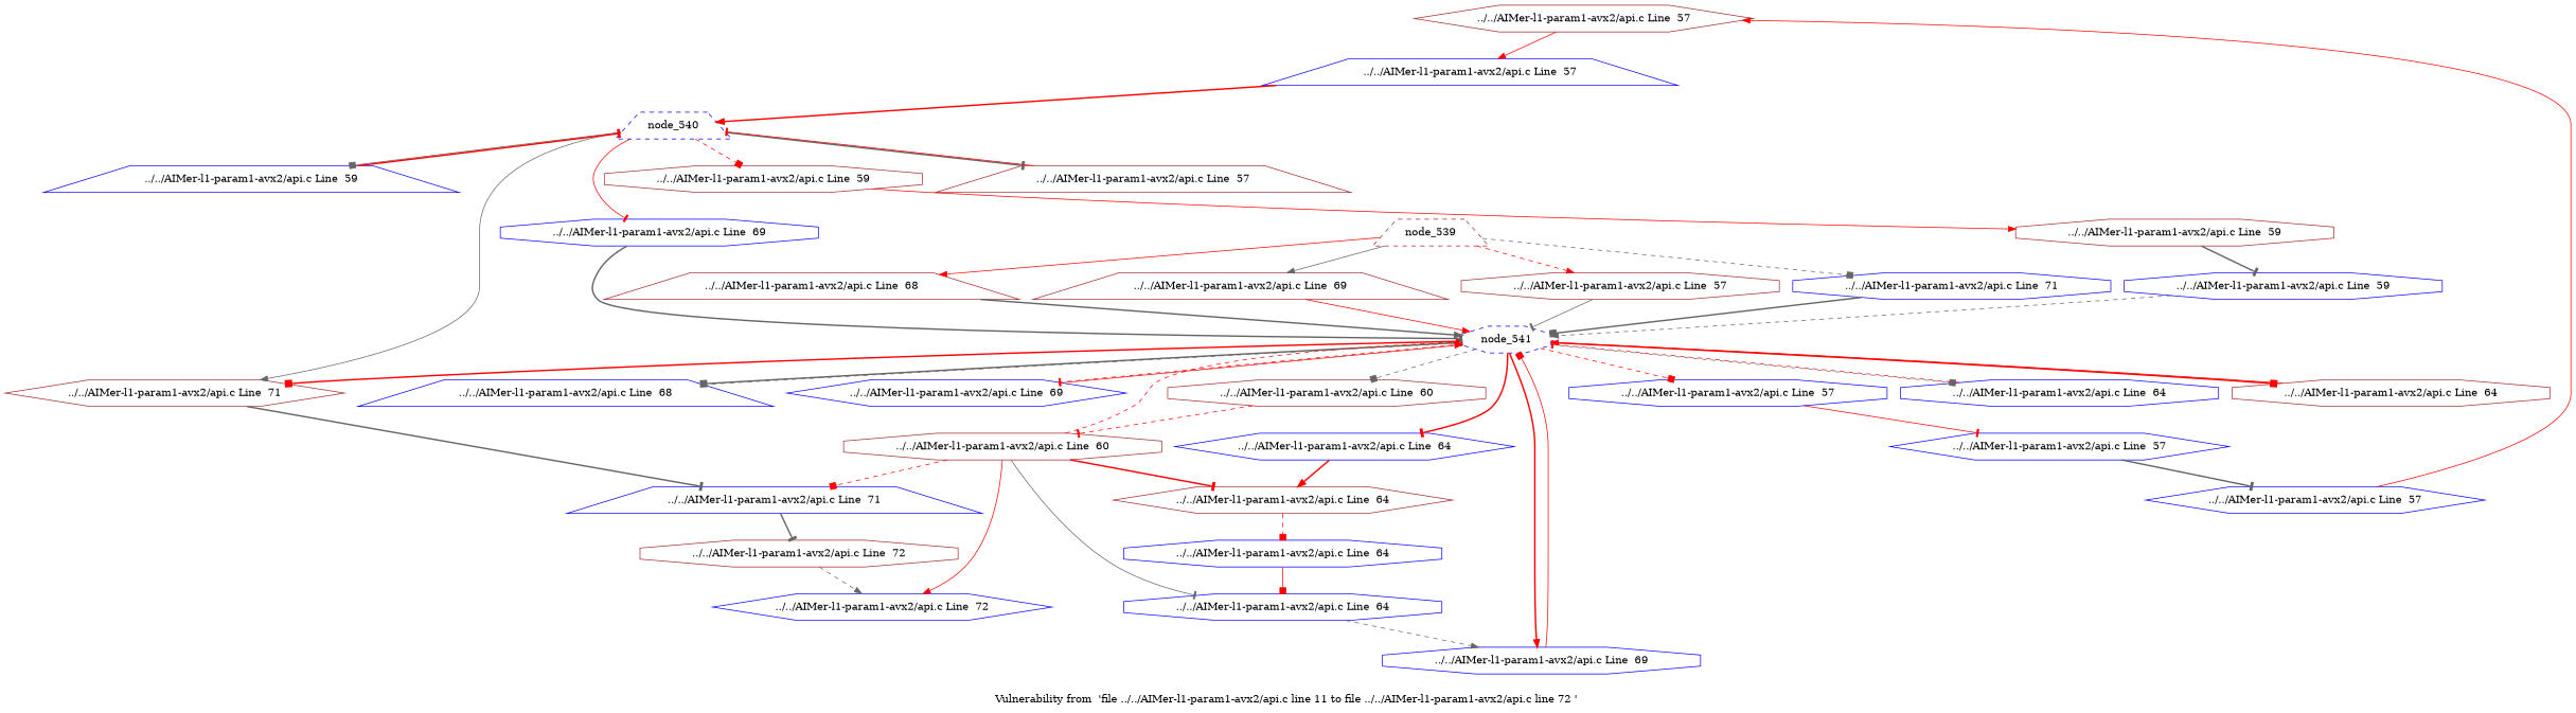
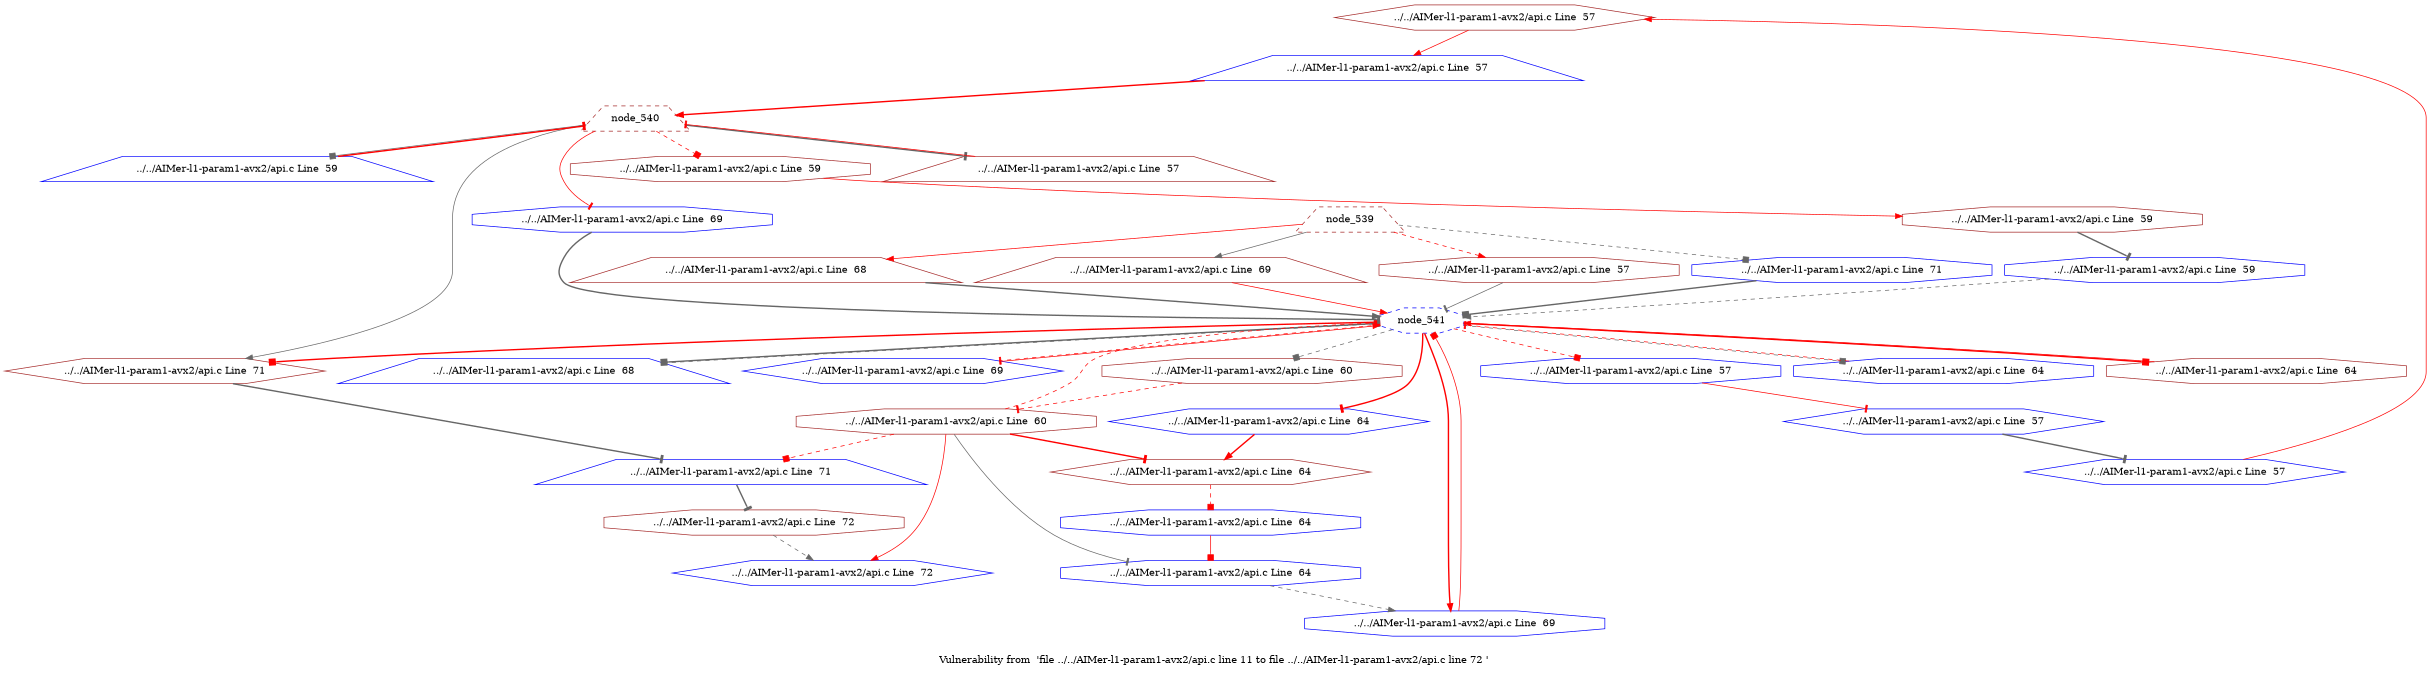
  digraph {
    label="Vulnerability from  'file ../../AIMer-l1-param1-avx2/api.c line 11 to file ../../AIMer-l1-param1-avx2/api.c line 72 ' "
    node [shape=octagon style=solid color=blue]
    edge [color=red style=solid arrowhead=normal]
    n1 [label="../../AIMer-l1-param1-avx2/api.c Line  57" shape=hexagon color=brown]
    n2 [label="../../AIMer-l1-param1-avx2/api.c Line  57" shape=trapezium]
-   node_540 [shape=trapezium style=dashed]
+   node_540 [shape=trapezium style=dashed color=brown]
    n4 [label="../../AIMer-l1-param1-avx2/api.c Line  57"]
    n5 [label="../../AIMer-l1-param1-avx2/api.c Line  57" shape=hexagon]
    n6 [label="../../AIMer-l1-param1-avx2/api.c Line  57" shape=hexagon]
    n7 [color=brown label="../../AIMer-l1-param1-avx2/api.c Line  57"]
    node_541 [style=dashed]
    n9 [label="../../AIMer-l1-param1-avx2/api.c Line  69"]
    n10 [label="../../AIMer-l1-param1-avx2/api.c Line  71" shape=hexagon color=brown]
    n11 [color=brown label="../../AIMer-l1-param1-avx2/api.c Line  60"]
    n12 [label="../../AIMer-l1-param1-avx2/api.c Line  64"]
    n13 [label="../../AIMer-l1-param1-avx2/api.c Line  64" color=brown]
    n14 [label="../../AIMer-l1-param1-avx2/api.c Line  64" shape=hexagon]
    n15 [label="../../AIMer-l1-param1-avx2/api.c Line  68" shape=trapezium]
    n16 [label="../../AIMer-l1-param1-avx2/api.c Line  69" shape=hexagon]
    n17 [label="../../AIMer-l1-param1-avx2/api.c Line  71" shape=trapezium]
    n18 [color=brown label="../../AIMer-l1-param1-avx2/api.c Line  60"]
    n19 [label="../../AIMer-l1-param1-avx2/api.c Line  64" shape=hexagon color=brown]
    n20 [label="../../AIMer-l1-param1-avx2/api.c Line  57" shape=trapezium color=brown]
    n21 [label="../../AIMer-l1-param1-avx2/api.c Line  59" shape=trapezium]
    n22 [label="../../AIMer-l1-param1-avx2/api.c Line  59" color=brown]
    n23 [label="../../AIMer-l1-param1-avx2/api.c Line  69"]
    n24 [label="../../AIMer-l1-param1-avx2/api.c Line  59" color=brown]
    n25 [label="../../AIMer-l1-param1-avx2/api.c Line  59"]
    node_539 [color=brown shape=trapezium style=dashed]
    n27 [label="../../AIMer-l1-param1-avx2/api.c Line  71"]
    n28 [label="../../AIMer-l1-param1-avx2/api.c Line  68" shape=trapezium color=brown]
    n29 [label="../../AIMer-l1-param1-avx2/api.c Line  69" shape=trapezium color=brown]
    n30 [label="../../AIMer-l1-param1-avx2/api.c Line  72" color=brown]
    n31 [label="../../AIMer-l1-param1-avx2/api.c Line  72" shape=hexagon]
    n32 [label="../../AIMer-l1-param1-avx2/api.c Line  64"]
    n33 [label="../../AIMer-l1-param1-avx2/api.c Line  64"]
    n1 -> n2
    n2 -> node_540 [style=bold]
    node_540 -> n10 [color=gray40]
    node_540 -> n20 [color=gray40 style=bold arrowhead=tee]
    node_540 -> n21 [color=gray40 arrowhead=box]
    node_540 -> n22 [style=dashed arrowhead=box]
    node_540 -> n23 [arrowhead=tee]
    n4 -> n5 [arrowhead=tee]
    n5 -> n6 [color=gray40 style=bold arrowhead=tee]
    n6 -> n1
    n7 -> node_541 [color=gray40 arrowhead=tee]
    node_541 -> n4 [style=dashed arrowhead=box]
    node_541 -> n9 [style=bold]
    node_541 -> n10 [style=bold arrowhead=box]
    node_541 -> n11 [color=gray40 style=dashed arrowhead=box]
    node_541 -> n12 [color=gray40 style=dashed arrowhead=box]
    node_541 -> n13 [style=bold arrowhead=box]
    node_541 -> n14 [style=bold arrowhead=tee]
    node_541 -> n15 [color=gray40 style=bold arrowhead=box]
    node_541 -> n16 [style=dashed arrowhead=tee]
    n9 -> node_541 [arrowhead=box]
    n10 -> n17 [color=gray40 style=bold arrowhead=tee]
    n11 -> n18 [style=dashed arrowhead=tee]
    n12 -> node_541 [style=dashed arrowhead=tee]
    n13 -> node_541
    n14 -> n19 [style=bold]
    n15 -> node_541 [color=gray40 style=dashed arrowhead=box]
    n16 -> node_541
    n17 -> n30 [color=gray40 style=bold arrowhead=tee]
    n18 -> node_541 [style=dashed arrowhead=box]
    n18 -> n17 [style=dashed arrowhead=box]
    n18 -> n19 [style=bold arrowhead=tee]
    n18 -> n31
    n18 -> n32 [color=gray40 arrowhead=tee]
    n19 -> n33 [style=dashed arrowhead=box]
    n20 -> node_540 [arrowhead=tee]
    n21 -> node_540 [style=bold arrowhead=tee]
    n22 -> n24
    n23 -> node_541 [color=gray40 style=bold arrowhead=tee]
    n24 -> n25 [color=gray40 style=bold arrowhead=tee]
    n25 -> node_541 [color=gray40 style=dashed]
    node_539 -> n7 [style=dashed]
    node_539 -> n27 [color=gray40 style=dashed arrowhead=box]
    node_539 -> n28
    node_539 -> n29 [color=gray40]
    n27 -> node_541 [color=gray40 style=bold arrowhead=box]
    n28 -> node_541 [color=gray40 style=bold]
    n29 -> node_541
    n30 -> n31 [color=gray40 style=dashed]
    n32 -> n9 [color=gray40 style=dashed]
    n33 -> n32 [arrowhead=box]
  }
